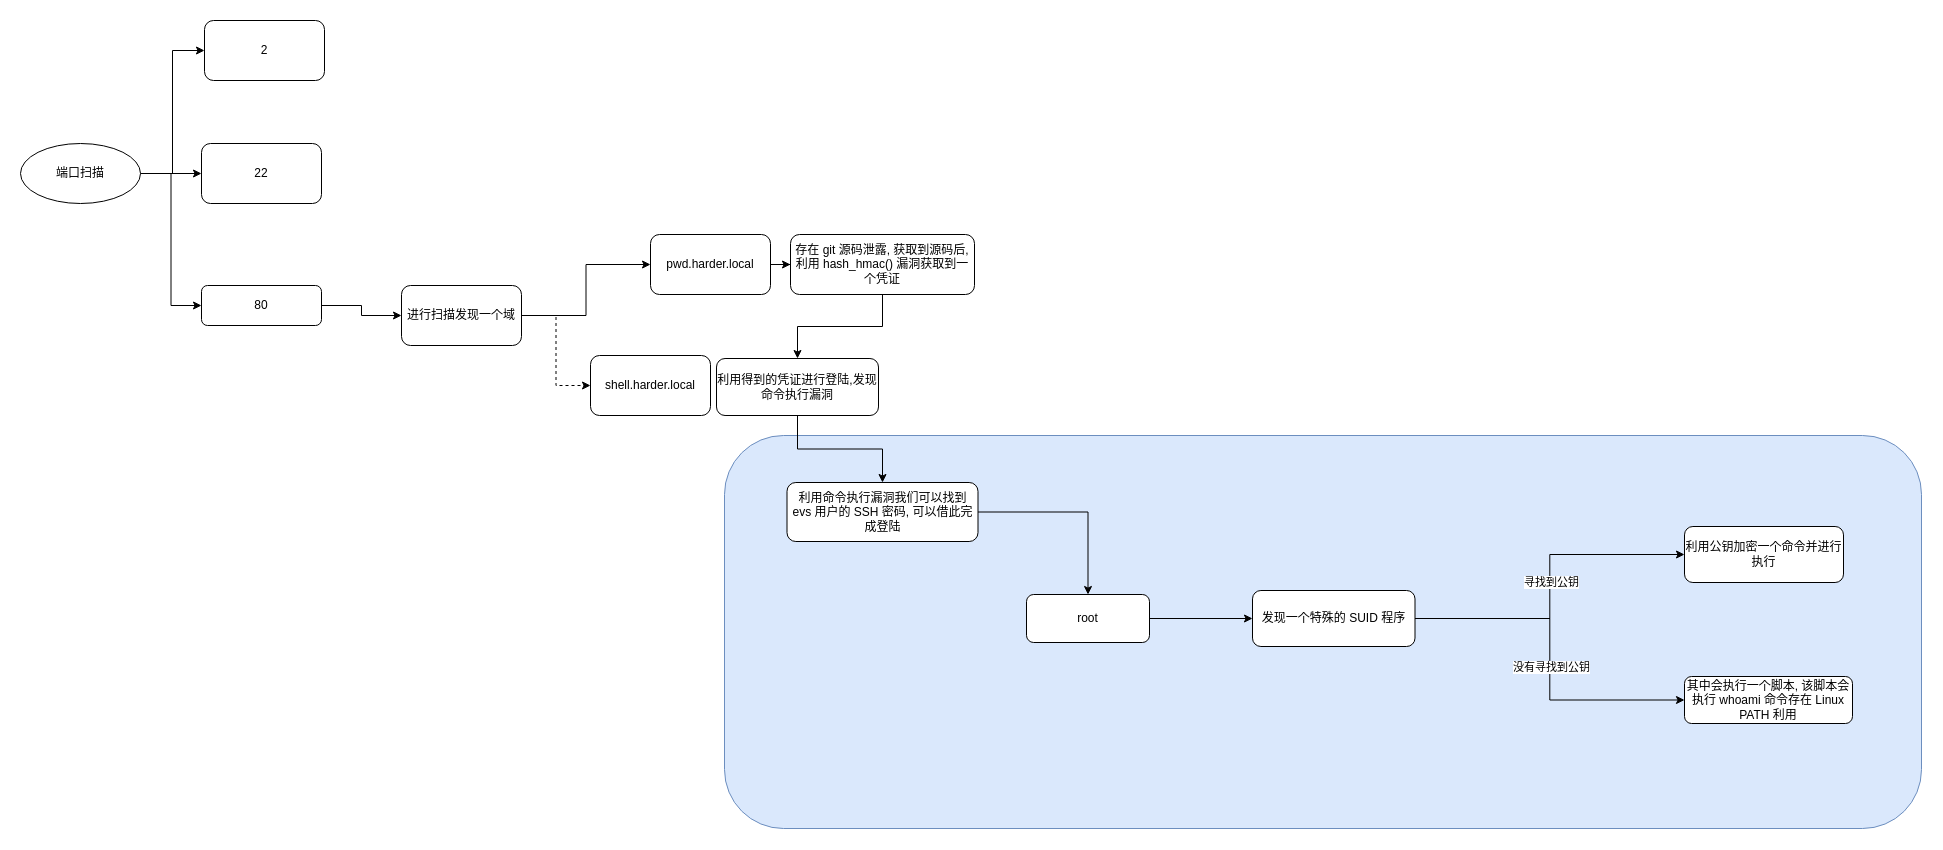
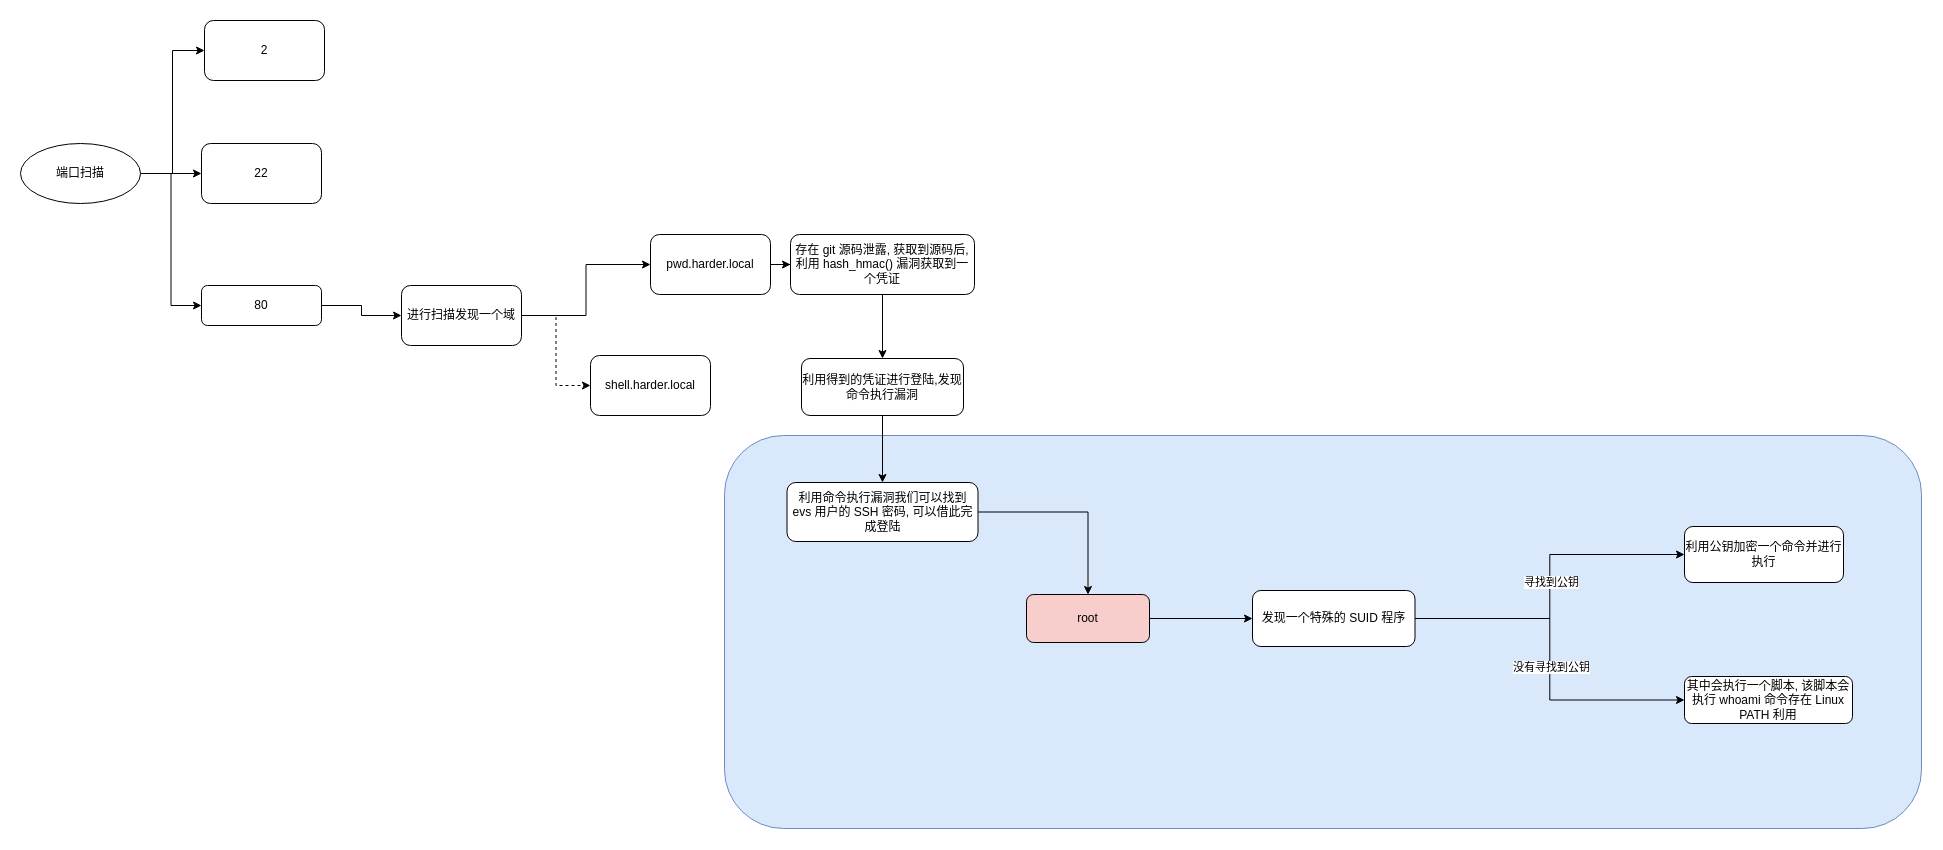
  <mxCell id="0" />
  <mxCell id="1" parent="0" />
  <mxCell id="2" value="" style="rounded=1;whiteSpace=wrap;html=1;fillColor=#dae8fc;strokeColor=#6c8ebf;" vertex="1" parent="1"><mxGeometry x="724" y="435" width="1197" height="393" as="geometry" /></mxCell>
  <mxCell id="3" value="" style="edgeStyle=orthogonalEdgeStyle;rounded=0;orthogonalLoop=1;jettySize=auto;html=1;entryX=0;entryY=0.5;entryDx=0;entryDy=0;" edge="1" parent="1" source="6" target="7"><mxGeometry relative="1" as="geometry" /></mxCell>
  <mxCell id="4" style="edgeStyle=orthogonalEdgeStyle;rounded=0;orthogonalLoop=1;jettySize=auto;html=1;" edge="1" parent="1" source="6" target="8"><mxGeometry relative="1" as="geometry" /></mxCell>
  <mxCell id="5" style="edgeStyle=orthogonalEdgeStyle;rounded=0;orthogonalLoop=1;jettySize=auto;html=1;entryX=0;entryY=0.5;entryDx=0;entryDy=0;" edge="1" parent="1" source="6" target="10"><mxGeometry relative="1" as="geometry" /></mxCell>
  <mxCell id="6" value="端口扫描" style="ellipse;whiteSpace=wrap;html=1;" vertex="1" parent="1"><mxGeometry x="20" y="143" width="120" height="60" as="geometry" /></mxCell>
  <mxCell id="7" value="2" style="whiteSpace=wrap;html=1;rounded=1;" vertex="1" parent="1"><mxGeometry x="204" y="20" width="120" height="60" as="geometry" /></mxCell>
  <mxCell id="8" value="22" style="whiteSpace=wrap;html=1;rounded=1;" vertex="1" parent="1"><mxGeometry x="201" y="143" width="120" height="60" as="geometry" /></mxCell>
  <mxCell id="9" value="" style="edgeStyle=orthogonalEdgeStyle;rounded=0;orthogonalLoop=1;jettySize=auto;html=1;" edge="1" parent="1" source="10" target="13"><mxGeometry relative="1" as="geometry" /></mxCell>
  <mxCell id="10" value="80" style="whiteSpace=wrap;html=1;rounded=1;" vertex="1" parent="1"><mxGeometry x="201" y="285" width="120" height="40" as="geometry" /></mxCell>
  <mxCell id="11" value="" style="edgeStyle=orthogonalEdgeStyle;rounded=0;orthogonalLoop=1;jettySize=auto;html=1;" edge="1" parent="1" source="13" target="15"><mxGeometry relative="1" as="geometry" /></mxCell>
  <mxCell id="12" style="edgeStyle=orthogonalEdgeStyle;rounded=0;orthogonalLoop=1;jettySize=auto;html=1;entryX=0;entryY=0.5;entryDx=0;entryDy=0;dashed=1;" edge="1" parent="1" source="13" target="16"><mxGeometry relative="1" as="geometry" /></mxCell>
  <mxCell id="13" value="进行扫描发现一个域" style="whiteSpace=wrap;html=1;rounded=1;" vertex="1" parent="1"><mxGeometry x="401" y="285" width="120" height="60" as="geometry" /></mxCell>
  <mxCell id="14" value="" style="edgeStyle=orthogonalEdgeStyle;rounded=0;orthogonalLoop=1;jettySize=auto;html=1;" edge="1" parent="1" source="15" target="18"><mxGeometry relative="1" as="geometry" /></mxCell>
  <mxCell id="15" value="pwd.harder.local" style="whiteSpace=wrap;html=1;rounded=1;" vertex="1" parent="1"><mxGeometry x="650" y="234" width="120" height="60" as="geometry" /></mxCell>
  <mxCell id="16" value="shell.harder.local" style="whiteSpace=wrap;html=1;rounded=1;" vertex="1" parent="1"><mxGeometry x="590" y="355" width="120" height="60" as="geometry" /></mxCell>
  <mxCell id="17" value="" style="edgeStyle=orthogonalEdgeStyle;rounded=0;orthogonalLoop=1;jettySize=auto;html=1;" edge="1" parent="1" source="18" target="20"><mxGeometry relative="1" as="geometry" /></mxCell>
  <mxCell id="18" value="存在 git 源码泄露, 获取到源码后, 利用&amp;nbsp;hash_hmac() 漏洞获取到一个凭证" style="whiteSpace=wrap;html=1;rounded=1;" vertex="1" parent="1"><mxGeometry x="790" y="234" width="184" height="60" as="geometry" /></mxCell>
  <mxCell id="19" style="edgeStyle=orthogonalEdgeStyle;rounded=0;orthogonalLoop=1;jettySize=auto;html=1;entryX=0.5;entryY=0;entryDx=0;entryDy=0;" edge="1" parent="1" source="20" target="22"><mxGeometry relative="1" as="geometry" /></mxCell>
- <mxCell id="20" value="利用得到的凭证进行登陆,发现命令执行漏洞" style="whiteSpace=wrap;html=1;rounded=1;" vertex="1" parent="1"><mxGeometry x="716" y="358" width="162" height="57" as="geometry" /></mxCell>
+ <mxCell id="20" value="利用得到的凭证进行登陆,发现命令执行漏洞" style="whiteSpace=wrap;html=1;rounded=1;" vertex="1" parent="1"><mxGeometry x="801" y="358" width="162" height="57" as="geometry" /></mxCell>
  <mxCell id="21" style="edgeStyle=orthogonalEdgeStyle;rounded=0;orthogonalLoop=1;jettySize=auto;html=1;entryX=0.5;entryY=0;entryDx=0;entryDy=0;" edge="1" parent="1" source="22" target="23"><mxGeometry relative="1" as="geometry" /></mxCell>
  <mxCell id="22" value="利用命令执行漏洞我们可以找到 evs 用户的 SSH 密码, 可以借此完成登陆" style="whiteSpace=wrap;html=1;rounded=1;" vertex="1" parent="1"><mxGeometry x="786.5" y="482" width="191" height="59" as="geometry" /></mxCell>
- <mxCell id="23" value="root" style="rounded=1;whiteSpace=wrap;html=1;" vertex="1" parent="1"><mxGeometry x="1026" y="594" width="123" height="48" as="geometry" /></mxCell>
+ <mxCell id="23" value="root" style="rounded=1;whiteSpace=wrap;html=1;fillColor=#f8cecc;" vertex="1" parent="1"><mxGeometry x="1026" y="594" width="123" height="48" as="geometry" /></mxCell>
  <mxCell id="24" style="edgeStyle=orthogonalEdgeStyle;rounded=0;orthogonalLoop=1;jettySize=auto;html=1;entryX=0;entryY=0.5;entryDx=0;entryDy=0;" edge="1" parent="1" source="28" target="30"><mxGeometry relative="1" as="geometry" /></mxCell>
  <mxCell id="25" value="没有寻找到公钥" style="edgeLabel;html=1;align=center;verticalAlign=middle;resizable=0;points=[];" vertex="1" connectable="0" parent="24"><mxGeometry x="0.04" y="1" relative="1" as="geometry"><mxPoint as="offset" /></mxGeometry></mxCell>
  <mxCell id="26" style="edgeStyle=orthogonalEdgeStyle;rounded=0;orthogonalLoop=1;jettySize=auto;html=1;entryX=0;entryY=0.5;entryDx=0;entryDy=0;" edge="1" parent="1" source="28" target="31"><mxGeometry relative="1" as="geometry" /></mxCell>
  <mxCell id="27" value="寻找到公钥" style="edgeLabel;html=1;align=center;verticalAlign=middle;resizable=0;points=[];" vertex="1" connectable="0" parent="26"><mxGeometry x="0.025" y="-1" relative="1" as="geometry"><mxPoint as="offset" /></mxGeometry></mxCell>
  <mxCell id="28" value="发现一个特殊的 SUID 程序" style="whiteSpace=wrap;html=1;rounded=1;" vertex="1" parent="1"><mxGeometry x="1252" y="590" width="162.5" height="56" as="geometry" /></mxCell>
  <mxCell id="29" value="" style="edgeStyle=orthogonalEdgeStyle;rounded=0;orthogonalLoop=1;jettySize=auto;html=1;" edge="1" parent="1" source="23" target="28"><mxGeometry relative="1" as="geometry" /></mxCell>
  <mxCell id="30" value="其中会执行一个脚本, 该脚本会执行 whoami 命令存在 Linux PATH 利用" style="whiteSpace=wrap;html=1;rounded=1;" vertex="1" parent="1"><mxGeometry x="1684" y="676" width="168" height="47" as="geometry" /></mxCell>
  <mxCell id="31" value="利用公钥加密一个命令并进行执行" style="whiteSpace=wrap;html=1;rounded=1;" vertex="1" parent="1"><mxGeometry x="1684" y="526" width="159" height="56" as="geometry" /></mxCell>
